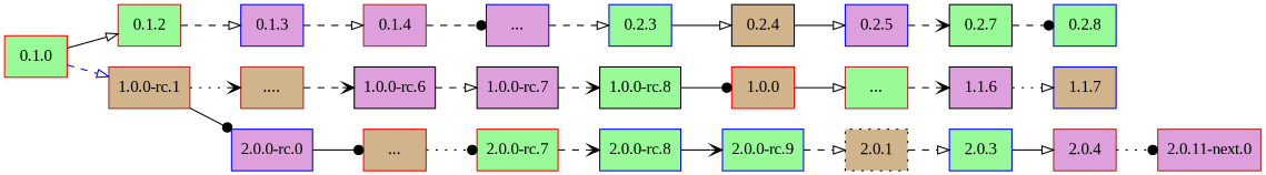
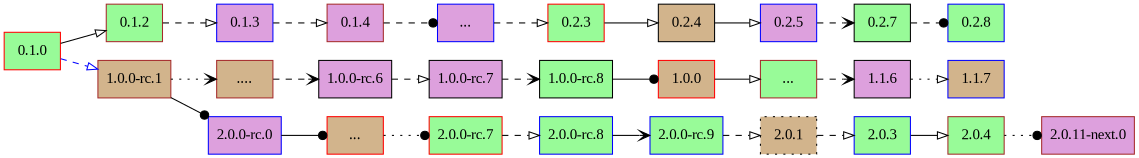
  strict digraph {
    fontname="Liberation Serif"
    rank=same
    rankdir=LR
    node [color=blue fillcolor=palegreen fontname="Liberation Serif" shape=box style=filled]
    edge [arrowhead=onormal fontname="Liberation Serif" style=dashed]
    "0.1.0" [color=red]
    "0.1.2" [color=brown]
    "1.0.0-rc.1" [color=brown fillcolor=tan]
    "0.1.3" [fillcolor=plum]
    "...." [color=brown fillcolor=tan]
    "2.0.0-rc.0" [fillcolor=plum]
    "0.1.4" [color=brown fillcolor=plum]
    "1.0.0-rc.6" [color=black fillcolor=plum]
    n9 [color=red fillcolor=tan label="..."]
    "..." [fillcolor=plum]
-   "0.2.3"
+   "0.2.3" [color=red]
    "0.2.4" [color=black fillcolor=tan]
    "0.2.5" [fillcolor=plum]
    "0.2.7" [color=black]
    "0.2.8"
    "1.0.0-rc.7" [color=black fillcolor=plum]
    "2.0.0-rc.7" [color=red]
    "1.0.0-rc.8" [color=black]
    "1.0.0" [color=red fillcolor=tan]
    n20 [color=brown label="..."]
    "1.1.6" [color=black fillcolor=plum]
    "1.1.7" [fillcolor=tan]
    "2.0.0-rc.8"
    "2.0.0-rc.9"
    "2.0.1" [color=black fillcolor=tan style="dotted,filled"]
    "2.0.3"
-   "2.0.4" [color=brown fillcolor=plum]
+   "2.0.4" [color=brown]
    "2.0.11-next.0" [color=brown fillcolor=plum]
    "0.1.0" -> "0.1.2" [style=solid]
    "0.1.0" -> "1.0.0-rc.1" [color=blue]
    "0.1.2" -> "0.1.3"
    "1.0.0-rc.1" -> "...." [arrowhead=vee style=dotted]
    "1.0.0-rc.1" -> "2.0.0-rc.0" [arrowhead=dot color=black style=solid]
    "0.1.3" -> "0.1.4"
    "...." -> "1.0.0-rc.6" [arrowhead=vee]
    "2.0.0-rc.0" -> n9 [arrowhead=dot style=solid]
    "0.1.4" -> "..." [arrowhead=dot]
    "1.0.0-rc.6" -> "1.0.0-rc.7"
    n9 -> "2.0.0-rc.7" [arrowhead=dot style=dotted]
    "..." -> "0.2.3"
    "0.2.3" -> "0.2.4" [style=solid]
    "0.2.4" -> "0.2.5" [style=solid]
    "0.2.5" -> "0.2.7" [arrowhead=vee]
    "0.2.7" -> "0.2.8" [arrowhead=dot]
    "1.0.0-rc.7" -> "1.0.0-rc.8" [arrowhead=vee]
-   "2.0.0-rc.7" -> "2.0.0-rc.8" [arrowhead=vee]
+   "2.0.0-rc.7" -> "2.0.0-rc.8"
    "1.0.0-rc.8" -> "1.0.0" [arrowhead=dot style=solid]
    "1.0.0" -> n20 [style=solid]
    n20 -> "1.1.6" [arrowhead=vee]
    "1.1.6" -> "1.1.7" [style=dotted]
    "2.0.0-rc.8" -> "2.0.0-rc.9" [arrowhead=vee style=solid]
    "2.0.0-rc.9" -> "2.0.1"
    "2.0.1" -> "2.0.3"
    "2.0.3" -> "2.0.4" [style=solid]
    "2.0.4" -> "2.0.11-next.0" [arrowhead=dot style=dotted]
  }
